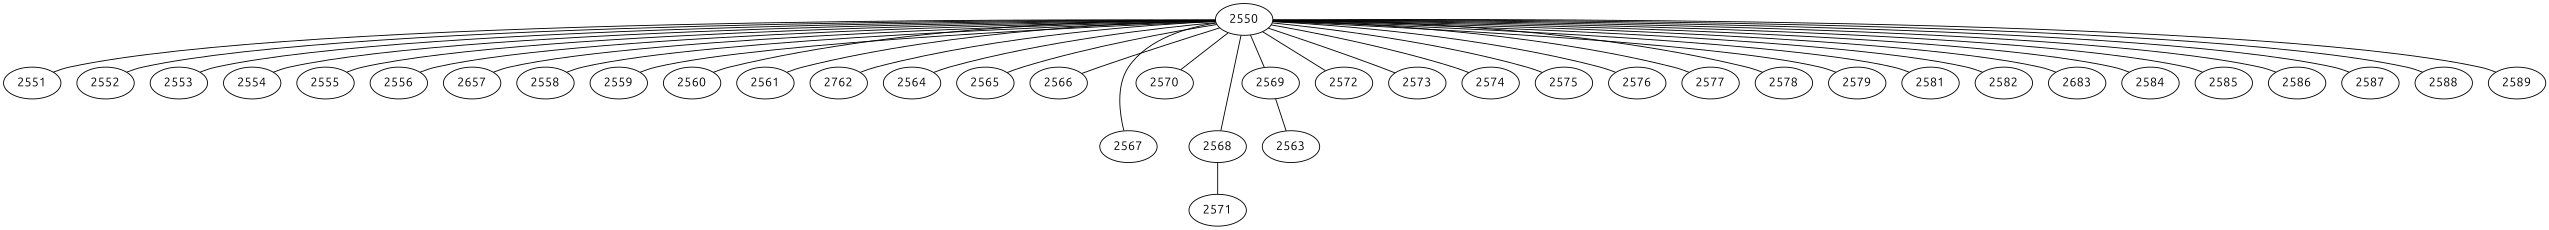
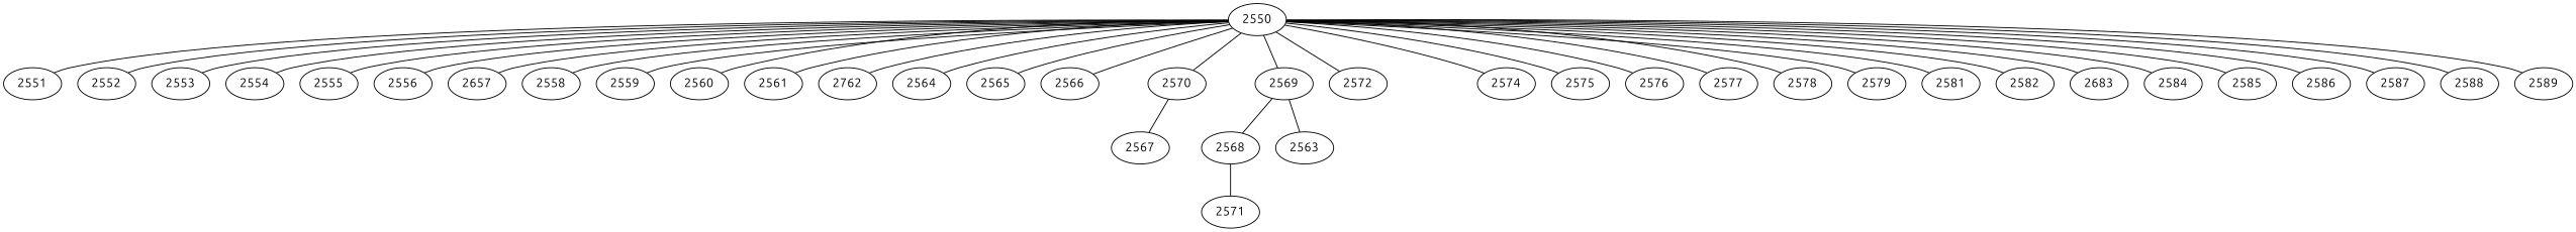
  graph {
    fontname=Ubuntu
    node [fontname=Ubuntu]
    edge [fontname=Ubuntu]
    2550
    2551
    2552
    2553
    2554
    2555
    2556
    n8 [label=2657]
    2558
    2559
    2560
    2561
    n13 [label=2762]
    2564
    2565
    2566
    2567
    2568
    2569
    2570
    2572
-   2573
    2574
    2575
    2576
    2577
    2578
    2579
    2581
    2582
    n31 [label=2683]
    2584
    2585
    2586
    2587
    2588
    2589
    2571
    2563
    2550 -- 2551
    2550 -- 2552
    2550 -- 2553
    2550 -- 2554
    2550 -- 2555
    2550 -- 2556
    2550 -- n8
    2550 -- 2558
    2550 -- 2559
    2550 -- 2560
    2550 -- 2561
    2550 -- n13
    2550 -- 2564
    2550 -- 2565
    2550 -- 2566
-   2550 -- 2567
-   2550 -- 2568
+   2570 -- 2567
+   2569 -- 2568
    2550 -- 2569
    2550 -- 2570
    2550 -- 2572
-   2550 -- 2573
    2550 -- 2574
    2550 -- 2575
    2550 -- 2576
    2550 -- 2577
    2550 -- 2578
    2550 -- 2579
    2550 -- 2581
    2550 -- 2582
    2550 -- n31
    2550 -- 2584
    2550 -- 2585
    2550 -- 2586
    2550 -- 2587
    2550 -- 2588
    2550 -- 2589
    2568 -- 2571
    2569 -- 2563
  }
